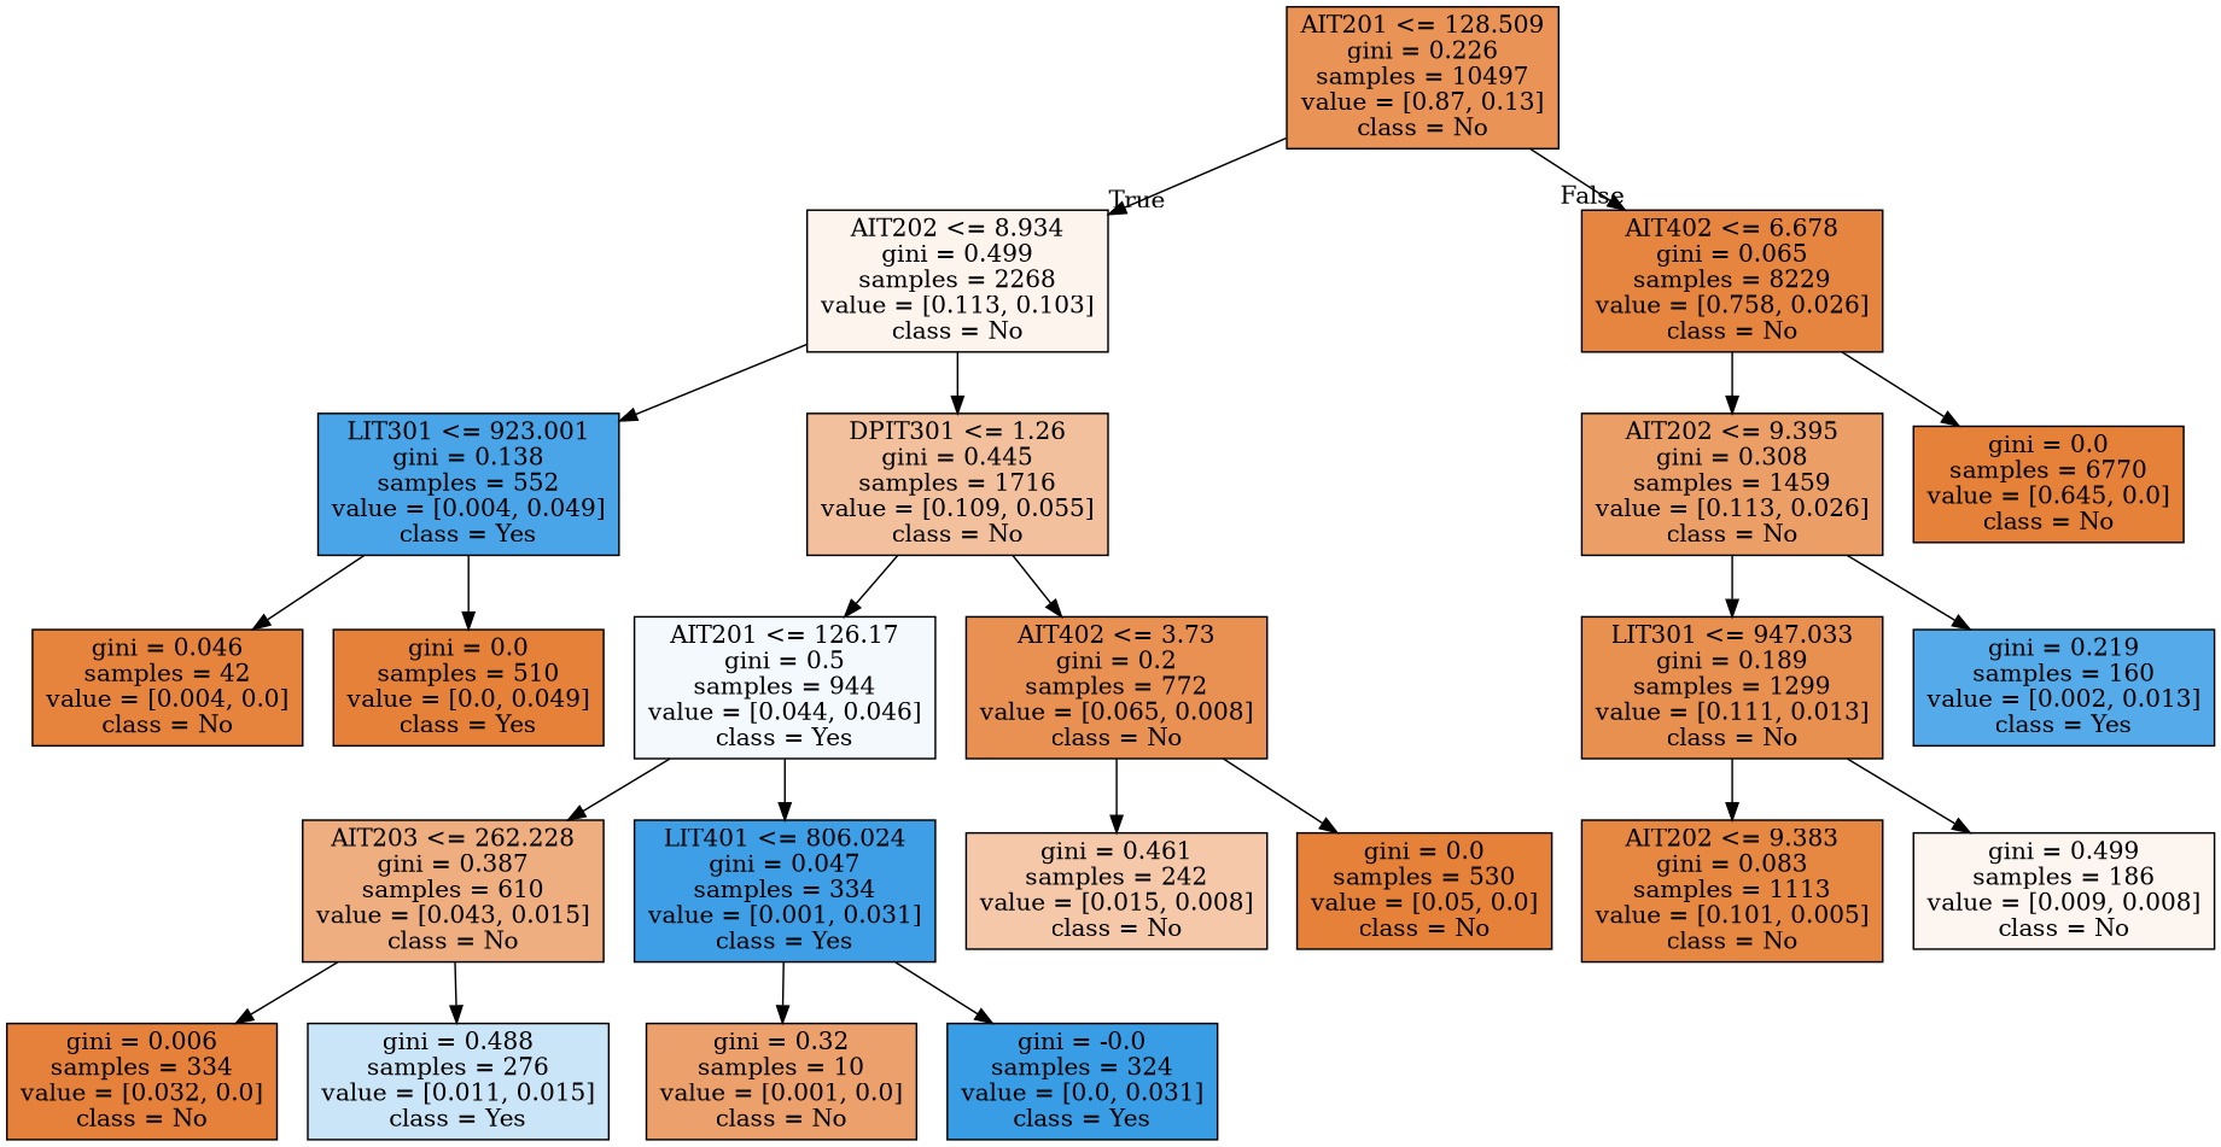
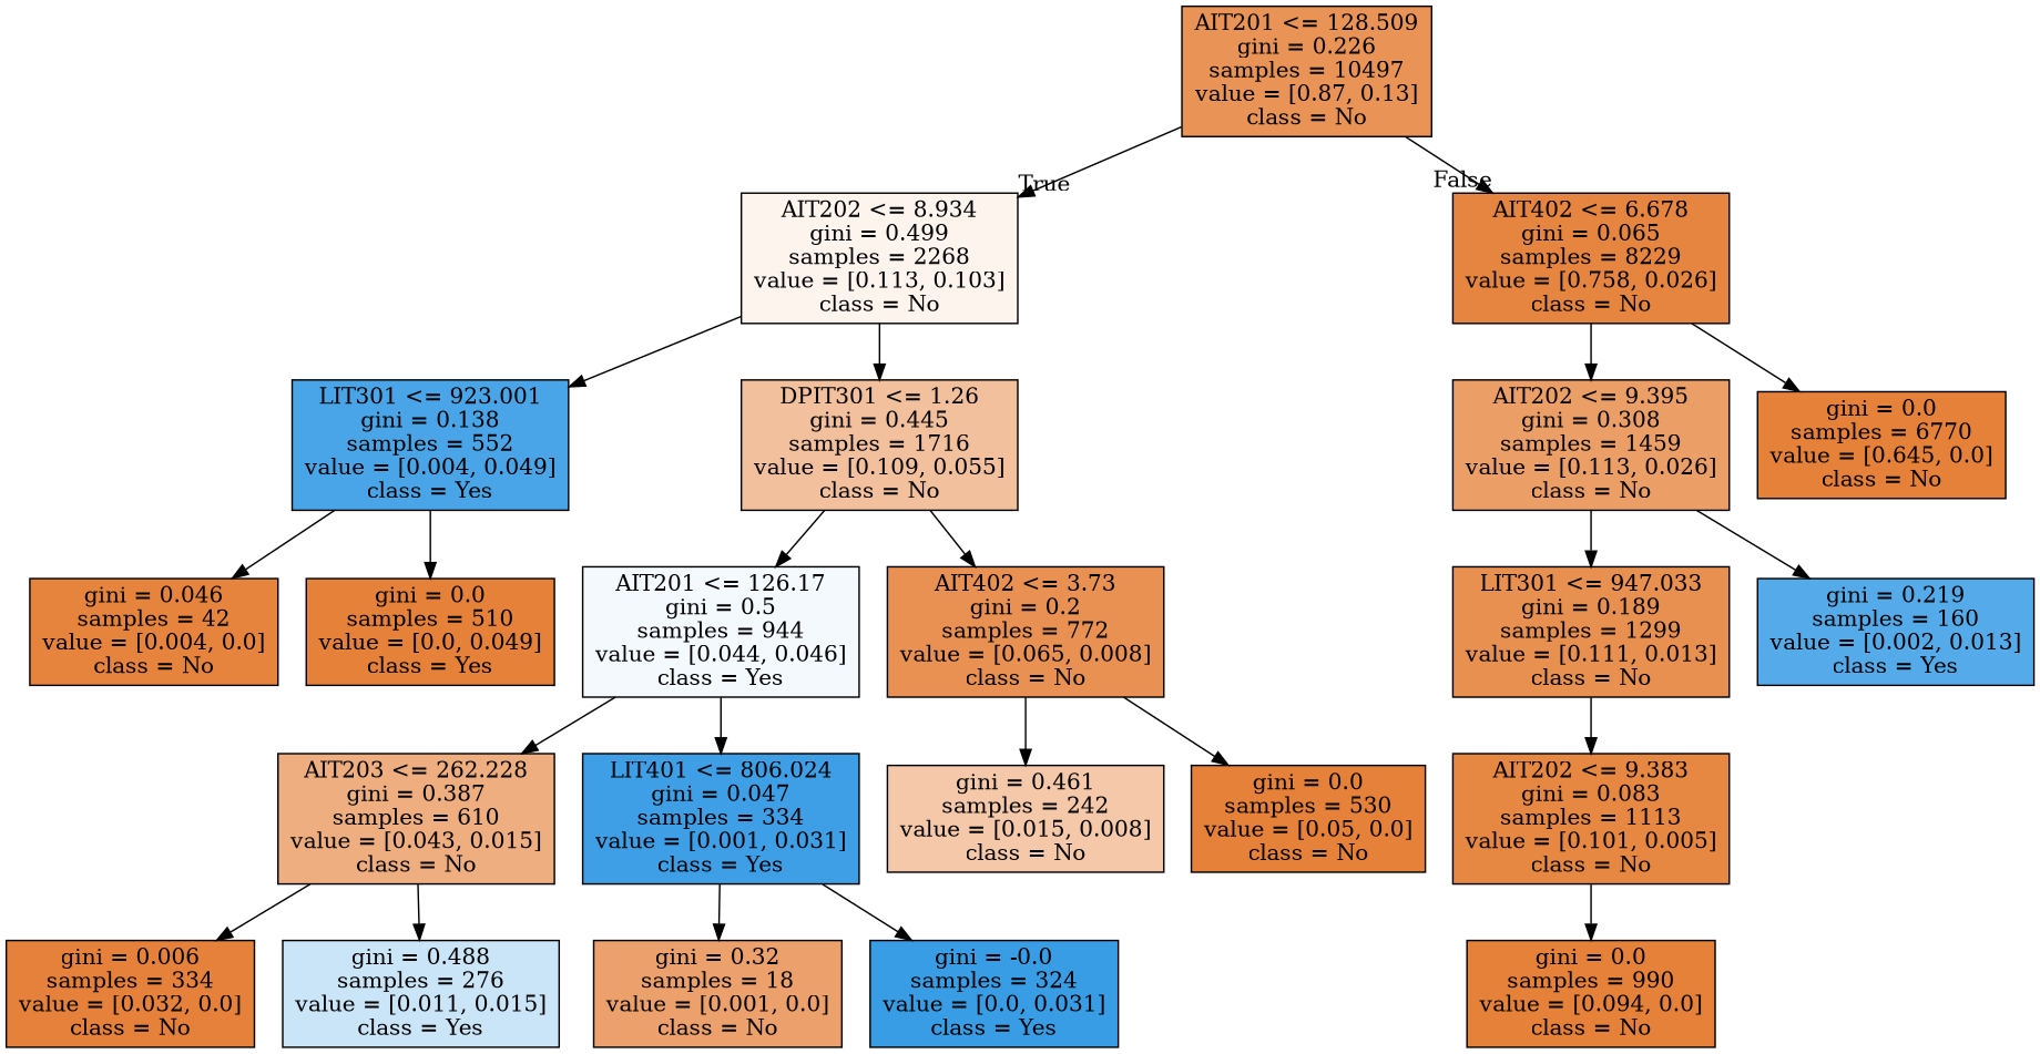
  digraph {
    node [color=black fillcolor="#e58139" shape=box style=filled]
    n1 [fillcolor="#e99456" label="AIT201 <= 128.509\ngini = 0.226\nsamples = 10497\nvalue = [0.87, 0.13]\nclass = No"]
    n2 [fillcolor="#fdf4ee" label="AIT202 <= 8.934\ngini = 0.499\nsamples = 2268\nvalue = [0.113, 0.103]\nclass = No"]
    n3 [fillcolor="#e68540" label="AIT402 <= 6.678\ngini = 0.065\nsamples = 8229\nvalue = [0.758, 0.026]\nclass = No"]
    n4 [fillcolor="#49a5e7" label="LIT301 <= 923.001\ngini = 0.138\nsamples = 552\nvalue = [0.004, 0.049]\nclass = Yes"]
    n5 [fillcolor="#f2c09c" label="DPIT301 <= 1.26\ngini = 0.445\nsamples = 1716\nvalue = [0.109, 0.055]\nclass = No"]
    n6 [fillcolor="#eb9f67" label="AIT202 <= 9.395\ngini = 0.308\nsamples = 1459\nvalue = [0.113, 0.026]\nclass = No"]
    n7 [label="gini = 0.0\nsamples = 6770\nvalue = [0.645, 0.0]\nclass = No"]
    n8 [fillcolor="#e6843e" label="gini = 0.046\nsamples = 42\nvalue = [0.004, 0.0]\nclass = No"]
    n9 [label="gini = 0.0\nsamples = 510\nvalue = [0.0, 0.049]\nclass = Yes"]
    n10 [fillcolor="#f4f9fe" label="AIT201 <= 126.17\ngini = 0.5\nsamples = 944\nvalue = [0.044, 0.046]\nclass = Yes"]
    n11 [fillcolor="#e89152" label="AIT402 <= 3.73\ngini = 0.2\nsamples = 772\nvalue = [0.065, 0.008]\nclass = No"]
    n12 [fillcolor="#eeae7f" label="AIT203 <= 262.228\ngini = 0.387\nsamples = 610\nvalue = [0.043, 0.015]\nclass = No"]
    n13 [fillcolor="#3e9fe6" label="LIT401 <= 806.024\ngini = 0.047\nsamples = 334\nvalue = [0.001, 0.031]\nclass = Yes"]
    n14 [fillcolor="#f4c8a8" label="gini = 0.461\nsamples = 242\nvalue = [0.015, 0.008]\nclass = No"]
    n15 [label="gini = 0.0\nsamples = 530\nvalue = [0.05, 0.0]\nclass = No"]
    n16 [fillcolor="#e5813a" label="gini = 0.006\nsamples = 334\nvalue = [0.032, 0.0]\nclass = No"]
    n17 [fillcolor="#cbe5f8" label="gini = 0.488\nsamples = 276\nvalue = [0.011, 0.015]\nclass = Yes"]
-   n18 [fillcolor="#eca06b" label="gini = 0.32\nsamples = 10\nvalue = [0.001, 0.0]\nclass = No"]
+   n18 [fillcolor="#eca06b" label="gini = 0.32\nsamples = 18\nvalue = [0.001, 0.0]\nclass = No"]
    n19 [fillcolor="#399de5" label="gini = -0.0\nsamples = 324\nvalue = [0.0, 0.031]\nclass = Yes"]
    n20 [fillcolor="#e89050" label="LIT301 <= 947.033\ngini = 0.189\nsamples = 1299\nvalue = [0.111, 0.013]\nclass = No"]
    n21 [fillcolor="#55abe9" label="gini = 0.219\nsamples = 160\nvalue = [0.002, 0.013]\nclass = Yes"]
    n22 [fillcolor="#e68742" label="AIT202 <= 9.383\ngini = 0.083\nsamples = 1113\nvalue = [0.101, 0.005]\nclass = No"]
-   n23 [fillcolor="#fdf5ef" label="gini = 0.499\nsamples = 186\nvalue = [0.009, 0.008]\nclass = No"]
+   n24 [label="gini = 0.0\nsamples = 990\nvalue = [0.094, 0.0]\nclass = No"]
    n1 -> n2 [headlabel=True labelangle=45 labeldistance=2.5]
    n1 -> n3 [headlabel=False labelangle=-45 labeldistance=2.5]
    n2 -> n4
    n2 -> n5
    n3 -> n6
    n3 -> n7
    n4 -> n8
    n4 -> n9
    n5 -> n10
    n5 -> n11
    n6 -> n20
    n6 -> n21
    n10 -> n12
    n10 -> n13
    n11 -> n14
    n11 -> n15
    n12 -> n16
    n12 -> n17
    n13 -> n18
    n13 -> n19
    n20 -> n22
-   n20 -> n23
+   n22 -> n24
  }
